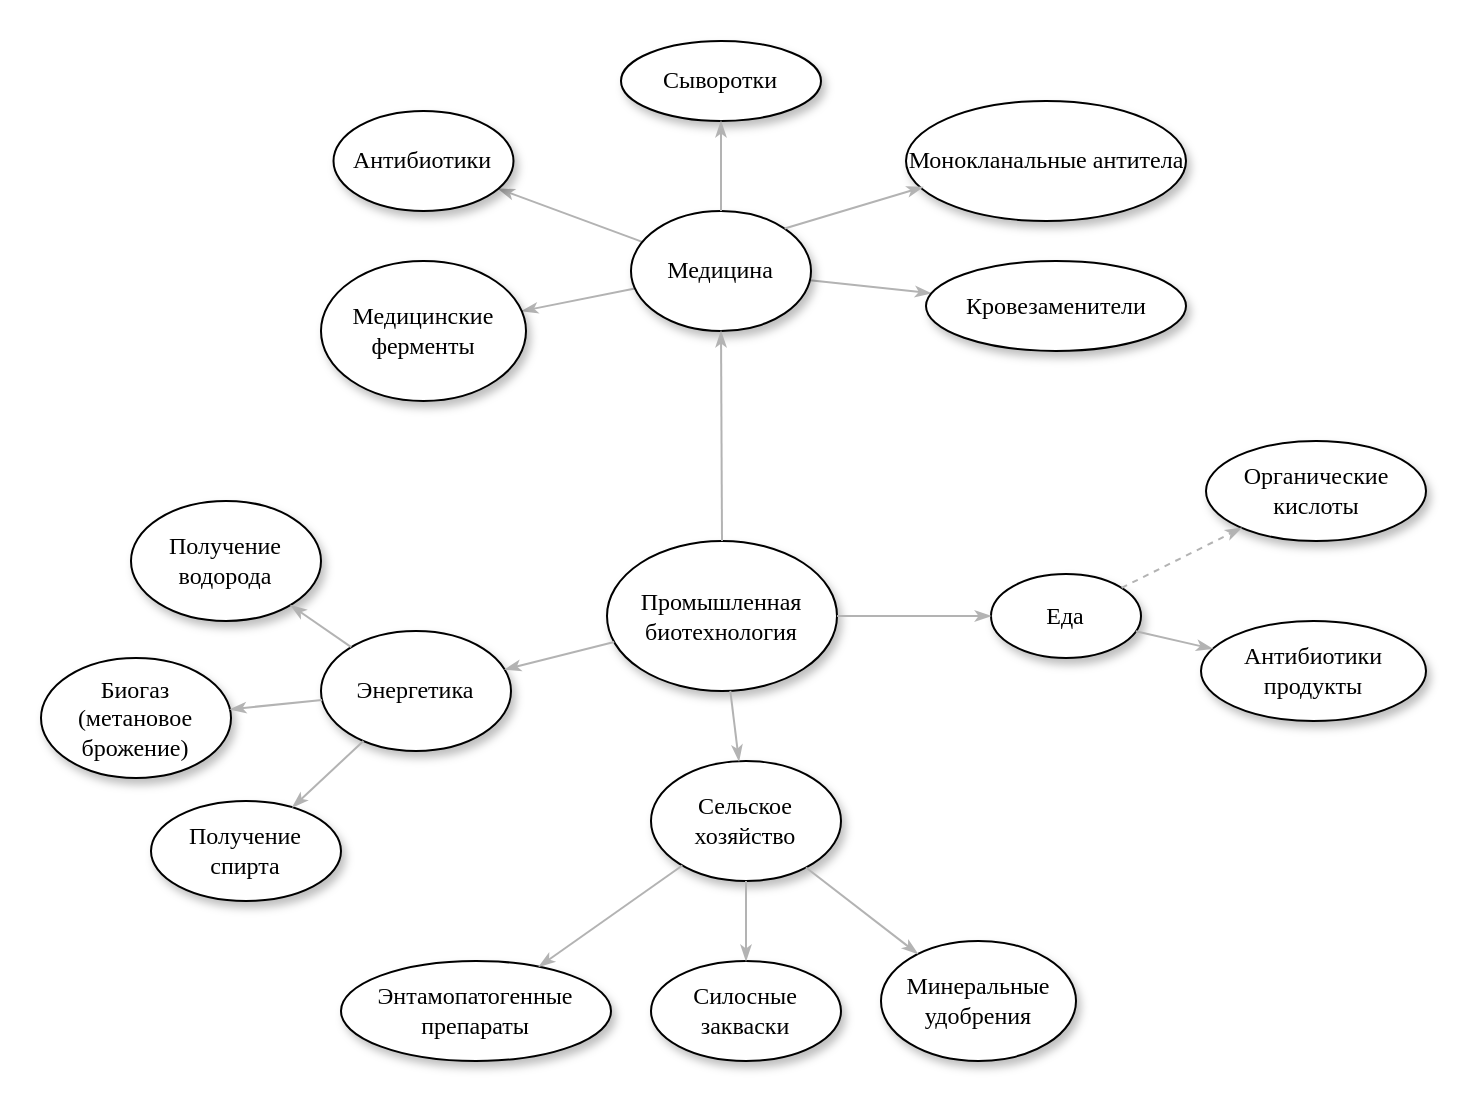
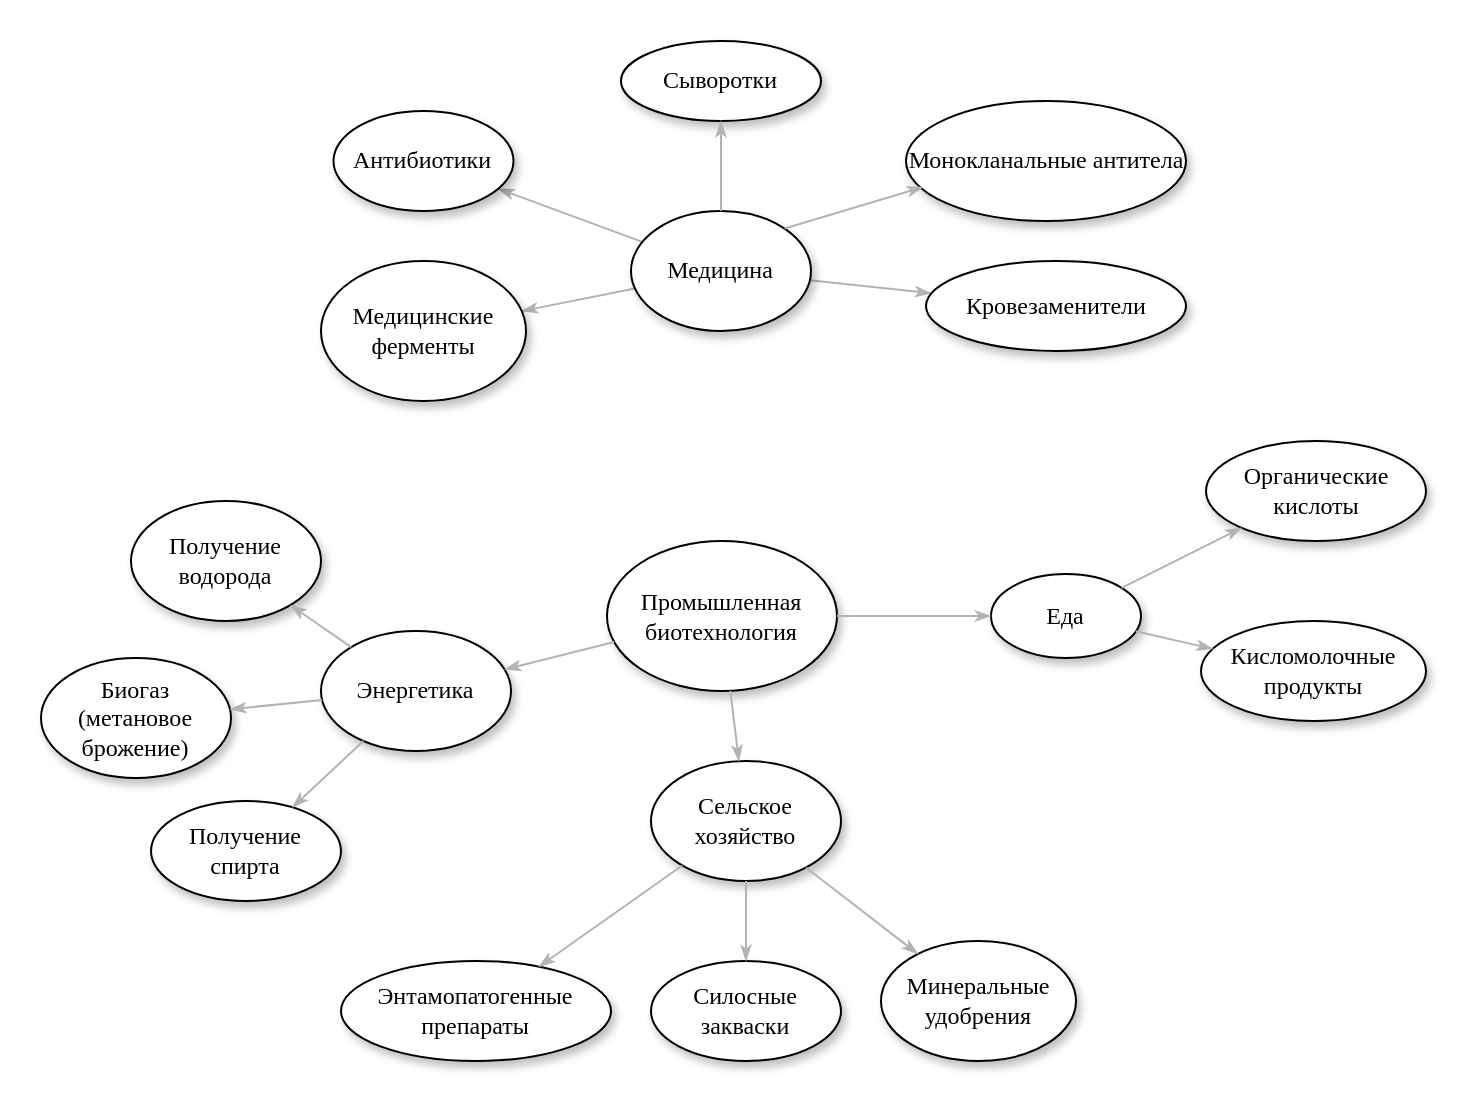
  <mxCell id="0" />
  <mxCell id="1" parent="0" />
  <mxCell id="2" style="edgeStyle=none;rounded=1;html=1;labelBackgroundColor=none;startArrow=none;startFill=0;startSize=5;endArrow=classicThin;endFill=1;endSize=5;jettySize=auto;orthogonalLoop=1;strokeColor=#B3B3B3;strokeWidth=1;fontFamily=Verdana;fontSize=12" parent="1" source="5" target="6" edge="1"><mxGeometry relative="1" as="geometry" /></mxCell>
  <mxCell id="3" value="" style="edgeStyle=none;rounded=1;html=1;labelBackgroundColor=none;startArrow=none;startFill=0;startSize=5;endArrow=classicThin;endFill=1;endSize=5;jettySize=auto;orthogonalLoop=1;strokeColor=#B3B3B3;strokeWidth=1;fontFamily=Verdana;fontSize=12" parent="1" source="5" target="8" edge="1"><mxGeometry x="0.006" relative="1" as="geometry"><mxPoint as="offset" /></mxGeometry></mxCell>
  <mxCell id="4" value="" style="edgeStyle=none;rounded=1;html=1;labelBackgroundColor=none;startArrow=none;startFill=0;startSize=5;endArrow=classicThin;endFill=1;endSize=5;jettySize=auto;orthogonalLoop=1;strokeColor=#B3B3B3;strokeWidth=1;fontFamily=Verdana;fontSize=12" parent="1" source="5" target="7" edge="1"><mxGeometry x="-0.003" relative="1" as="geometry"><mxPoint as="offset" /></mxGeometry></mxCell>
  <mxCell id="5" value="Медицина" style="ellipse;whiteSpace=wrap;html=1;rounded=0;shadow=1;comic=0;labelBackgroundColor=none;strokeWidth=1;fontFamily=Verdana;fontSize=12;align=center;" parent="1" vertex="1"><mxGeometry x="315" y="105" width="90" height="60" as="geometry" /></mxCell>
  <mxCell id="6" value="&lt;span&gt;Медицинские ферменты&lt;/span&gt;" style="ellipse;whiteSpace=wrap;html=1;rounded=0;shadow=1;comic=0;labelBackgroundColor=none;strokeWidth=1;fontFamily=Verdana;fontSize=12;align=center;" parent="1" vertex="1"><mxGeometry x="160" y="130" width="102.5" height="70" as="geometry" /></mxCell>
  <mxCell id="7" value="&lt;span&gt;Кровезаменители&lt;/span&gt;" style="ellipse;whiteSpace=wrap;html=1;rounded=0;shadow=1;comic=0;labelBackgroundColor=none;strokeWidth=1;fontFamily=Verdana;fontSize=12;align=center;" parent="1" vertex="1"><mxGeometry x="462.5" y="130" width="130" height="45" as="geometry" /></mxCell>
  <mxCell id="8" value="Антибиотики" style="ellipse;whiteSpace=wrap;html=1;rounded=0;shadow=1;comic=0;labelBackgroundColor=none;strokeWidth=1;fontFamily=Verdana;fontSize=12;align=center;" parent="1" vertex="1"><mxGeometry x="166.25" y="55" width="90" height="50" as="geometry" /></mxCell>
  <mxCell id="9" value="&lt;span&gt;Сыворотки&lt;/span&gt;" style="ellipse;whiteSpace=wrap;html=1;rounded=0;shadow=1;comic=0;labelBackgroundColor=none;strokeWidth=1;fontFamily=Verdana;fontSize=12;align=center;" vertex="1" parent="1"><mxGeometry x="310" y="20" width="100" height="40" as="geometry" /></mxCell>
  <mxCell id="10" value="&lt;span&gt;Монокланальные антитела&lt;/span&gt;" style="ellipse;whiteSpace=wrap;html=1;rounded=0;shadow=1;comic=0;labelBackgroundColor=none;strokeWidth=1;fontFamily=Verdana;fontSize=12;align=center;" vertex="1" parent="1"><mxGeometry x="452.5" y="50" width="140" height="60" as="geometry" /></mxCell>
  <mxCell id="11" value="Промышленная биотехнология" style="ellipse;whiteSpace=wrap;html=1;rounded=0;shadow=1;comic=0;labelBackgroundColor=none;strokeWidth=1;fontFamily=Verdana;fontSize=12;align=center;" vertex="1" parent="1"><mxGeometry x="303" y="270" width="115" height="75" as="geometry" /></mxCell>
  <mxCell id="12" value="Еда" style="ellipse;whiteSpace=wrap;html=1;rounded=0;shadow=1;comic=0;labelBackgroundColor=none;strokeWidth=1;fontFamily=Verdana;fontSize=12;align=center;" vertex="1" parent="1"><mxGeometry x="495" y="286.5" width="75" height="42" as="geometry" /></mxCell>
  <mxCell id="13" value="Органические кислоты" style="ellipse;whiteSpace=wrap;html=1;rounded=0;shadow=1;comic=0;labelBackgroundColor=none;strokeWidth=1;fontFamily=Verdana;fontSize=12;align=center;" vertex="1" parent="1"><mxGeometry x="602.5" y="220" width="110" height="50" as="geometry" /></mxCell>
- <mxCell id="14" value="Антибиотики продукты" style="ellipse;whiteSpace=wrap;html=1;rounded=0;shadow=1;comic=0;labelBackgroundColor=none;strokeWidth=1;fontFamily=Verdana;fontSize=12;align=center;" vertex="1" parent="1"><mxGeometry x="600" y="310" width="112.5" height="50" as="geometry" /></mxCell>
+ <mxCell id="14" value="Кисломолочные продукты" style="ellipse;whiteSpace=wrap;html=1;rounded=0;shadow=1;comic=0;labelBackgroundColor=none;strokeWidth=1;fontFamily=Verdana;fontSize=12;align=center;" vertex="1" parent="1"><mxGeometry x="600" y="310" width="112.5" height="50" as="geometry" /></mxCell>
  <mxCell id="15" value="Сельское хозяйство" style="ellipse;whiteSpace=wrap;html=1;rounded=0;shadow=1;comic=0;labelBackgroundColor=none;strokeWidth=1;fontFamily=Verdana;fontSize=12;align=center;" vertex="1" parent="1"><mxGeometry x="325" y="380" width="95" height="60" as="geometry" /></mxCell>
  <mxCell id="16" value="Силосные закваски" style="ellipse;whiteSpace=wrap;html=1;rounded=0;shadow=1;comic=0;labelBackgroundColor=none;strokeWidth=1;fontFamily=Verdana;fontSize=12;align=center;" vertex="1" parent="1"><mxGeometry x="325" y="480" width="95" height="50" as="geometry" /></mxCell>
  <mxCell id="17" value="" style="edgeStyle=none;rounded=1;html=1;labelBackgroundColor=none;startArrow=none;startFill=0;startSize=5;endArrow=classicThin;endFill=1;endSize=5;jettySize=auto;orthogonalLoop=1;strokeColor=#B3B3B3;strokeWidth=1;fontFamily=Verdana;fontSize=12;entryX=0.061;entryY=0.717;entryDx=0;entryDy=0;entryPerimeter=0;exitX=1;exitY=0;exitDx=0;exitDy=0;" edge="1" parent="1" source="5" target="10"><mxGeometry x="-0.003" relative="1" as="geometry"><mxPoint x="414" y="140" as="sourcePoint" /><mxPoint x="522" y="127" as="targetPoint" /><mxPoint as="offset" /></mxGeometry></mxCell>
  <mxCell id="18" value="" style="edgeStyle=none;rounded=1;html=1;labelBackgroundColor=none;startArrow=none;startFill=0;startSize=5;endArrow=classicThin;endFill=1;endSize=5;jettySize=auto;orthogonalLoop=1;strokeColor=#B3B3B3;strokeWidth=1;fontFamily=Verdana;fontSize=12;entryX=0.5;entryY=1;entryDx=0;entryDy=0;exitX=0.5;exitY=0;exitDx=0;exitDy=0;" edge="1" parent="1" source="5" target="9"><mxGeometry x="-0.003" relative="1" as="geometry"><mxPoint x="424" y="150" as="sourcePoint" /><mxPoint x="532" y="137" as="targetPoint" /><mxPoint as="offset" /></mxGeometry></mxCell>
- <mxCell id="19" value="" style="edgeStyle=none;rounded=1;html=1;labelBackgroundColor=none;startArrow=none;startFill=0;startSize=5;endArrow=classicThin;endFill=1;endSize=5;jettySize=auto;orthogonalLoop=1;strokeColor=#B3B3B3;strokeWidth=1;fontFamily=Verdana;fontSize=12;exitX=0.5;exitY=0;exitDx=0;exitDy=0;entryX=0.5;entryY=1;entryDx=0;entryDy=0;" edge="1" parent="1" source="11" target="5"><mxGeometry x="-0.003" relative="1" as="geometry"><mxPoint x="434" y="160" as="sourcePoint" /><mxPoint x="542" y="147" as="targetPoint" /><mxPoint as="offset" /></mxGeometry></mxCell>
  <mxCell id="20" value="Энтамопатогенные препараты" style="ellipse;whiteSpace=wrap;html=1;rounded=0;shadow=1;comic=0;labelBackgroundColor=none;strokeWidth=1;fontFamily=Verdana;fontSize=12;align=center;" vertex="1" parent="1"><mxGeometry x="170" y="480" width="135" height="50" as="geometry" /></mxCell>
  <mxCell id="21" value="Минеральные удобрения" style="ellipse;whiteSpace=wrap;html=1;rounded=0;shadow=1;comic=0;labelBackgroundColor=none;strokeWidth=1;fontFamily=Verdana;fontSize=12;align=center;" vertex="1" parent="1"><mxGeometry x="440" y="470" width="97.5" height="60" as="geometry" /></mxCell>
  <mxCell id="22" value="" style="edgeStyle=none;rounded=1;html=1;labelBackgroundColor=none;startArrow=none;startFill=0;startSize=5;endArrow=classicThin;endFill=1;endSize=5;jettySize=auto;orthogonalLoop=1;strokeColor=#B3B3B3;strokeWidth=1;fontFamily=Verdana;fontSize=12;exitX=0.5;exitY=1;exitDx=0;exitDy=0;entryX=0.5;entryY=0;entryDx=0;entryDy=0;" edge="1" parent="1" source="15" target="16"><mxGeometry x="-0.003" relative="1" as="geometry"><mxPoint x="444" y="170" as="sourcePoint" /><mxPoint x="552" y="157" as="targetPoint" /><mxPoint as="offset" /></mxGeometry></mxCell>
  <mxCell id="23" value="" style="edgeStyle=none;rounded=1;html=1;labelBackgroundColor=none;startArrow=none;startFill=0;startSize=5;endArrow=classicThin;endFill=1;endSize=5;jettySize=auto;orthogonalLoop=1;strokeColor=#B3B3B3;strokeWidth=1;fontFamily=Verdana;fontSize=12;" edge="1" parent="1" source="15" target="20"><mxGeometry x="-0.003" relative="1" as="geometry"><mxPoint x="454" y="180" as="sourcePoint" /><mxPoint x="562" y="167" as="targetPoint" /><mxPoint as="offset" /></mxGeometry></mxCell>
  <mxCell id="24" value="" style="edgeStyle=none;rounded=1;html=1;labelBackgroundColor=none;startArrow=none;startFill=0;startSize=5;endArrow=classicThin;endFill=1;endSize=5;jettySize=auto;orthogonalLoop=1;strokeColor=#B3B3B3;strokeWidth=1;fontFamily=Verdana;fontSize=12" edge="1" parent="1" source="15" target="21"><mxGeometry x="-0.003" relative="1" as="geometry"><mxPoint x="464" y="190" as="sourcePoint" /><mxPoint x="572" y="177" as="targetPoint" /><mxPoint as="offset" /></mxGeometry></mxCell>
  <mxCell id="25" value="Энергетика" style="ellipse;whiteSpace=wrap;html=1;rounded=0;shadow=1;comic=0;labelBackgroundColor=none;strokeWidth=1;fontFamily=Verdana;fontSize=12;align=center;" vertex="1" parent="1"><mxGeometry x="160" y="315" width="95" height="60" as="geometry" /></mxCell>
  <mxCell id="26" value="Биогаз (метановое брожение)" style="ellipse;whiteSpace=wrap;html=1;rounded=0;shadow=1;comic=0;labelBackgroundColor=none;strokeWidth=1;fontFamily=Verdana;fontSize=12;align=center;" vertex="1" parent="1"><mxGeometry x="20" y="328.5" width="95" height="60" as="geometry" /></mxCell>
  <mxCell id="27" value="" style="edgeStyle=none;rounded=1;html=1;labelBackgroundColor=none;startArrow=none;startFill=0;startSize=5;endArrow=classicThin;endFill=1;endSize=5;jettySize=auto;orthogonalLoop=1;strokeColor=#B3B3B3;strokeWidth=1;fontFamily=Verdana;fontSize=12" edge="1" parent="1" source="11" target="12"><mxGeometry x="-0.003" relative="1" as="geometry"><mxPoint x="474" y="200" as="sourcePoint" /><mxPoint x="582" y="187" as="targetPoint" /><mxPoint as="offset" /></mxGeometry></mxCell>
- <mxCell id="28" value="" style="edgeStyle=none;rounded=1;html=1;labelBackgroundColor=none;startArrow=none;startFill=0;startSize=5;endArrow=classicThin;endFill=1;endSize=5;jettySize=auto;orthogonalLoop=1;strokeColor=#B3B3B3;strokeWidth=1;fontFamily=Verdana;fontSize=12;dashed=1;" edge="1" parent="1" source="12" target="13"><mxGeometry x="-0.003" relative="1" as="geometry"><mxPoint x="484" y="210" as="sourcePoint" /><mxPoint x="592" y="197" as="targetPoint" /><mxPoint as="offset" /></mxGeometry></mxCell>
+ <mxCell id="28" value="" style="edgeStyle=none;rounded=1;html=1;labelBackgroundColor=none;startArrow=none;startFill=0;startSize=5;endArrow=classicThin;endFill=1;endSize=5;jettySize=auto;orthogonalLoop=1;strokeColor=#B3B3B3;strokeWidth=1;fontFamily=Verdana;fontSize=12" edge="1" parent="1" source="12" target="13"><mxGeometry x="-0.003" relative="1" as="geometry"><mxPoint x="484" y="210" as="sourcePoint" /><mxPoint x="592" y="197" as="targetPoint" /><mxPoint as="offset" /></mxGeometry></mxCell>
  <mxCell id="29" value="" style="edgeStyle=none;rounded=1;html=1;labelBackgroundColor=none;startArrow=none;startFill=0;startSize=5;endArrow=classicThin;endFill=1;endSize=5;jettySize=auto;orthogonalLoop=1;strokeColor=#B3B3B3;strokeWidth=1;fontFamily=Verdana;fontSize=12" edge="1" parent="1" source="12" target="14"><mxGeometry x="-0.003" relative="1" as="geometry"><mxPoint x="494" y="220" as="sourcePoint" /><mxPoint x="602" y="207" as="targetPoint" /><mxPoint as="offset" /></mxGeometry></mxCell>
  <mxCell id="30" value="Получение водорода" style="ellipse;whiteSpace=wrap;html=1;rounded=0;shadow=1;comic=0;labelBackgroundColor=none;strokeWidth=1;fontFamily=Verdana;fontSize=12;align=center;" vertex="1" parent="1"><mxGeometry x="65" y="250" width="95" height="60" as="geometry" /></mxCell>
  <mxCell id="31" value="Получение спирта" style="ellipse;whiteSpace=wrap;html=1;rounded=0;shadow=1;comic=0;labelBackgroundColor=none;strokeWidth=1;fontFamily=Verdana;fontSize=12;align=center;" vertex="1" parent="1"><mxGeometry x="75" y="400" width="95" height="50" as="geometry" /></mxCell>
  <mxCell id="32" value="" style="edgeStyle=none;rounded=1;html=1;labelBackgroundColor=none;startArrow=none;startFill=0;startSize=5;endArrow=classicThin;endFill=1;endSize=5;jettySize=auto;orthogonalLoop=1;strokeColor=#B3B3B3;strokeWidth=1;fontFamily=Verdana;fontSize=12" edge="1" parent="1" source="11" target="25"><mxGeometry x="-0.003" relative="1" as="geometry"><mxPoint x="504" y="230" as="sourcePoint" /><mxPoint x="612" y="217" as="targetPoint" /><mxPoint as="offset" /></mxGeometry></mxCell>
  <mxCell id="33" value="" style="edgeStyle=none;rounded=1;html=1;labelBackgroundColor=none;startArrow=none;startFill=0;startSize=5;endArrow=classicThin;endFill=1;endSize=5;jettySize=auto;orthogonalLoop=1;strokeColor=#B3B3B3;strokeWidth=1;fontFamily=Verdana;fontSize=12" edge="1" parent="1" source="25" target="30"><mxGeometry x="-0.003" relative="1" as="geometry"><mxPoint x="514" y="240" as="sourcePoint" /><mxPoint x="622" y="227" as="targetPoint" /><mxPoint as="offset" /></mxGeometry></mxCell>
  <mxCell id="34" value="" style="edgeStyle=none;rounded=1;html=1;labelBackgroundColor=none;startArrow=none;startFill=0;startSize=5;endArrow=classicThin;endFill=1;endSize=5;jettySize=auto;orthogonalLoop=1;strokeColor=#B3B3B3;strokeWidth=1;fontFamily=Verdana;fontSize=12" edge="1" parent="1" source="25" target="26"><mxGeometry x="-0.003" relative="1" as="geometry"><mxPoint x="524" y="250" as="sourcePoint" /><mxPoint x="632" y="237" as="targetPoint" /><mxPoint as="offset" /></mxGeometry></mxCell>
  <mxCell id="35" value="" style="edgeStyle=none;rounded=1;html=1;labelBackgroundColor=none;startArrow=none;startFill=0;startSize=5;endArrow=classicThin;endFill=1;endSize=5;jettySize=auto;orthogonalLoop=1;strokeColor=#B3B3B3;strokeWidth=1;fontFamily=Verdana;fontSize=12" edge="1" parent="1" source="25" target="31"><mxGeometry x="-0.003" relative="1" as="geometry"><mxPoint x="534" y="260" as="sourcePoint" /><mxPoint x="642" y="247" as="targetPoint" /><mxPoint as="offset" /></mxGeometry></mxCell>
  <mxCell id="36" value="" style="edgeStyle=none;rounded=1;html=1;labelBackgroundColor=none;startArrow=none;startFill=0;startSize=5;endArrow=classicThin;endFill=1;endSize=5;jettySize=auto;orthogonalLoop=1;strokeColor=#B3B3B3;strokeWidth=1;fontFamily=Verdana;fontSize=12" edge="1" parent="1" source="11" target="15"><mxGeometry x="-0.003" relative="1" as="geometry"><mxPoint x="544" y="270" as="sourcePoint" /><mxPoint x="652" y="257" as="targetPoint" /><mxPoint as="offset" /></mxGeometry></mxCell>
